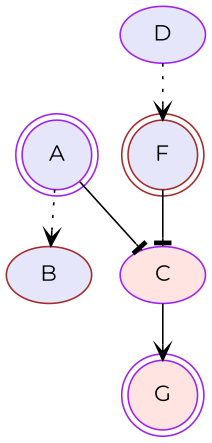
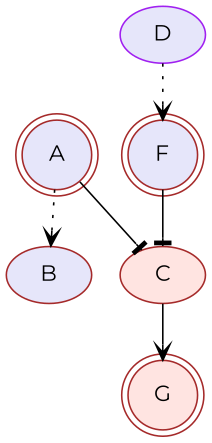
  digraph {
    fontname=Montserrat
    node [color=brown fillcolor=lavender fontname=Montserrat style=filled]
    edge [arrowhead=vee color=black fontname=Montserrat penwidth=1 style=solid]
-   A [color=purple shape=doublecircle]
+   A [shape=doublecircle]
    B
-   C [color=purple fillcolor=mistyrose]
-   G [color=purple fillcolor=mistyrose shape=doublecircle]
+   C [fillcolor=mistyrose]
+   G [fillcolor=mistyrose shape=doublecircle]
    D [color=purple]
    F [shape=doublecircle]
    A -> B [style=dotted]
    A -> C [arrowhead=tee]
    C -> G
    D -> F [style=dotted]
    F -> C [arrowhead=tee]
  }
